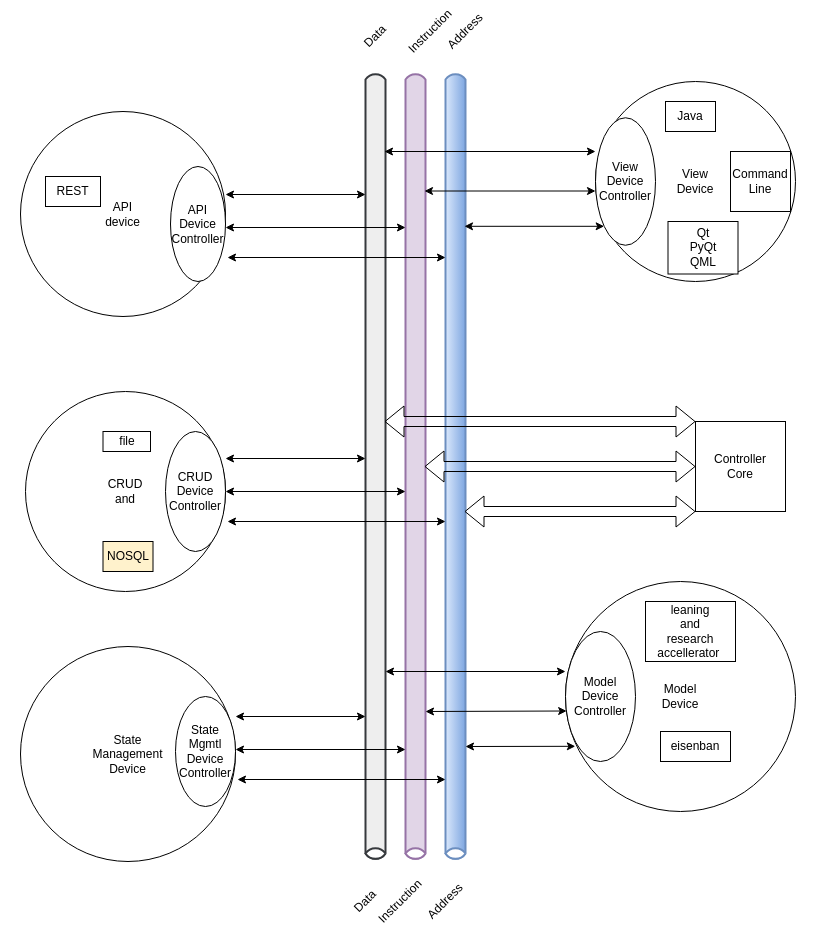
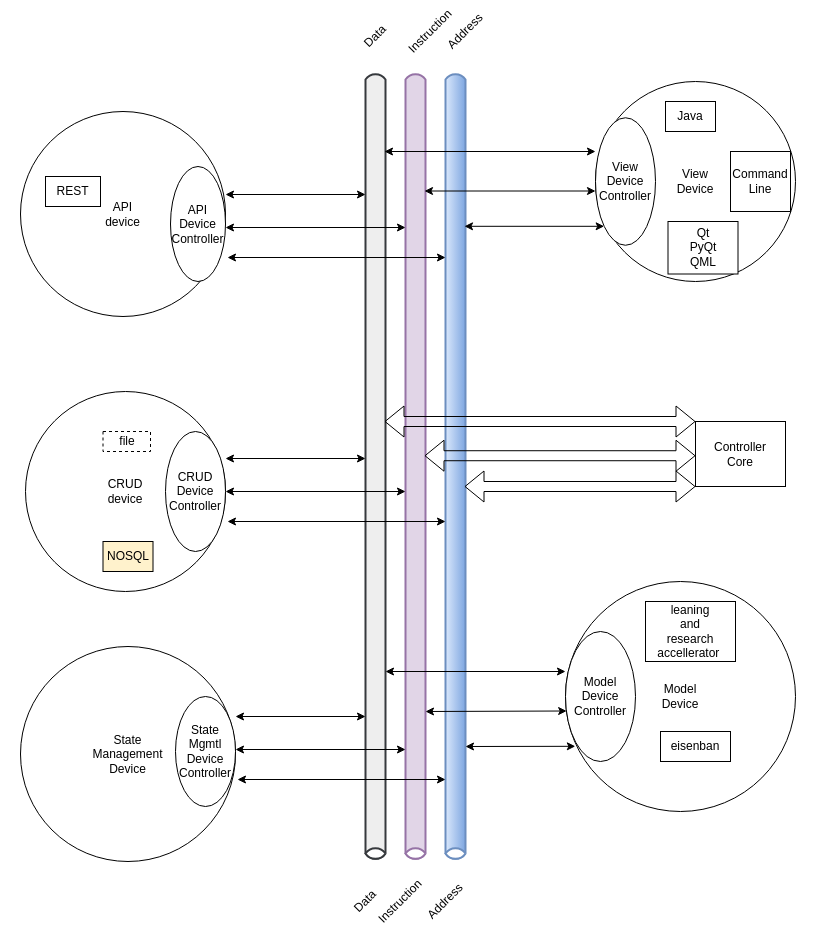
  <mxCell id="0" />
  <mxCell id="1" parent="0" />
- <mxCell id="2" value="Controller&lt;br&gt;Core" style="rounded=0;whiteSpace=wrap;html=1;" parent="1" vertex="1"><mxGeometry x="695" y="420" width="90" height="90" as="geometry" /></mxCell>
+ <mxCell id="2" value="Controller&lt;br&gt;Core" style="rounded=0;whiteSpace=wrap;html=1;" parent="1" vertex="1"><mxGeometry x="695" y="420" width="90" height="65" as="geometry" /></mxCell>
  <mxCell id="3" value="View&lt;br&gt;Device" style="ellipse;whiteSpace=wrap;html=1;aspect=fixed;labelPosition=center;verticalLabelPosition=middle;align=center;verticalAlign=middle;" parent="1" vertex="1"><mxGeometry x="595" y="80" width="200" height="200" as="geometry" /></mxCell>
  <mxCell id="4" value="Command&lt;br&gt;Line" style="whiteSpace=wrap;html=1;aspect=fixed;" parent="1" vertex="1"><mxGeometry x="730" y="150" width="60" height="60" as="geometry" /></mxCell>
  <mxCell id="5" value="Qt&lt;br&gt;PyQt&lt;br&gt;QML" style="rounded=0;whiteSpace=wrap;html=1;" parent="1" vertex="1"><mxGeometry x="667.5" y="220" width="70" height="52.5" as="geometry" /></mxCell>
  <mxCell id="6" value="Java" style="rounded=0;whiteSpace=wrap;html=1;" parent="1" vertex="1"><mxGeometry x="665" y="100" width="50" height="30" as="geometry" /></mxCell>
  <mxCell id="7" value="View&lt;br&gt;Device&lt;br&gt;Controller" style="ellipse;whiteSpace=wrap;html=1;" parent="1" vertex="1"><mxGeometry x="595" y="116.25" width="60" height="127.5" as="geometry" /></mxCell>
  <mxCell id="8" value="Model&lt;br&gt;Device" style="ellipse;whiteSpace=wrap;html=1;aspect=fixed;labelPosition=center;verticalLabelPosition=middle;align=center;verticalAlign=middle;" parent="1" vertex="1"><mxGeometry x="565" y="580" width="230" height="230" as="geometry" /></mxCell>
  <mxCell id="9" value="Model&lt;br&gt;Device&lt;br&gt;Controller" style="ellipse;whiteSpace=wrap;html=1;" parent="1" vertex="1"><mxGeometry x="565" y="630" width="70" height="130" as="geometry" /></mxCell>
  <mxCell id="10" value="State&lt;br&gt;Management&lt;br&gt;Device" style="ellipse;whiteSpace=wrap;html=1;aspect=fixed;" parent="1" vertex="1"><mxGeometry x="20" y="645" width="215" height="215" as="geometry" /></mxCell>
  <mxCell id="11" value="State Mgmtl Device&lt;br&gt;Controller" style="ellipse;whiteSpace=wrap;html=1;" parent="1" vertex="1"><mxGeometry x="175" y="695" width="60" height="110" as="geometry" /></mxCell>
- <mxCell id="12" value="CRUD&lt;br&gt;and" style="ellipse;whiteSpace=wrap;html=1;aspect=fixed;" parent="1" vertex="1"><mxGeometry x="25" y="390" width="200" height="200" as="geometry" /></mxCell>
+ <mxCell id="12" value="CRUD&lt;br&gt;device" style="ellipse;whiteSpace=wrap;html=1;aspect=fixed;" parent="1" vertex="1"><mxGeometry x="25" y="390" width="200" height="200" as="geometry" /></mxCell>
  <mxCell id="13" value="CRUD Device&lt;br&gt;Controller" style="ellipse;whiteSpace=wrap;html=1;" parent="1" vertex="1"><mxGeometry x="165" y="430" width="60" height="120" as="geometry" /></mxCell>
  <mxCell id="14" value="API&lt;br&gt;device" style="ellipse;whiteSpace=wrap;html=1;aspect=fixed;" parent="1" vertex="1"><mxGeometry x="20" y="110" width="205" height="205" as="geometry" /></mxCell>
  <mxCell id="15" value="API&lt;br&gt;Device&lt;br&gt;Controller" style="ellipse;whiteSpace=wrap;html=1;" parent="1" vertex="1"><mxGeometry x="170" y="165" width="55" height="115" as="geometry" /></mxCell>
  <mxCell id="16" value="" style="html=1;outlineConnect=0;fillColor=#dae8fc;strokeColor=#6c8ebf;gradientDirection=north;strokeWidth=2;shape=mxgraph.networks.bus;gradientColor=#7ea6e0;gradientDirection=north;perimeter=backbonePerimeter;backboneSize=20;direction=south;labelPosition=center;verticalLabelPosition=top;align=center;verticalAlign=bottom;" parent="1" vertex="1"><mxGeometry x="445" y="70" width="20" height="790" as="geometry" /></mxCell>
  <mxCell id="17" value="Address" style="text;html=1;strokeColor=none;fillColor=none;align=center;verticalAlign=middle;whiteSpace=wrap;rounded=0;rotation=315;" parent="1" vertex="1"><mxGeometry x="445" y="20" width="40" height="20" as="geometry" /></mxCell>
  <mxCell id="18" value="Instruction" style="text;html=1;strokeColor=none;fillColor=none;align=center;verticalAlign=middle;whiteSpace=wrap;rounded=0;rotation=315;" parent="1" vertex="1"><mxGeometry x="395" y="20" width="70" height="20" as="geometry" /></mxCell>
  <mxCell id="19" value="Data" style="text;html=1;strokeColor=none;fillColor=none;align=center;verticalAlign=middle;whiteSpace=wrap;rounded=0;rotation=315;" parent="1" vertex="1"><mxGeometry x="355" y="25" width="40" height="20" as="geometry" /></mxCell>
  <mxCell id="20" value="" style="html=1;outlineConnect=0;fillColor=#e1d5e7;strokeColor=#9673a6;gradientDirection=north;strokeWidth=2;shape=mxgraph.networks.bus;gradientDirection=north;perimeter=backbonePerimeter;backboneSize=20;direction=south;labelPosition=center;verticalLabelPosition=top;align=center;verticalAlign=bottom;" parent="1" vertex="1"><mxGeometry x="405" y="70" width="20" height="790" as="geometry" /></mxCell>
  <mxCell id="21" value="" style="html=1;outlineConnect=0;fillColor=#eeeeee;gradientDirection=north;strokeWidth=2;shape=mxgraph.networks.bus;gradientDirection=north;perimeter=backbonePerimeter;backboneSize=20;direction=south;labelPosition=center;verticalLabelPosition=top;align=center;verticalAlign=bottom;strokeColor=#36393d;" parent="1" vertex="1"><mxGeometry x="365" y="70" width="20" height="790" as="geometry" /></mxCell>
  <mxCell id="22" value="" style="shape=flexArrow;endArrow=classic;startArrow=classic;html=1;entryX=0;entryY=1;entryDx=0;entryDy=0;" parent="1" source="16" target="2" edge="1"><mxGeometry width="100" height="100" relative="1" as="geometry"><mxPoint x="625" y="510" as="sourcePoint" /><mxPoint x="355" y="450" as="targetPoint" /></mxGeometry></mxCell>
  <mxCell id="23" value="" style="shape=flexArrow;endArrow=classic;startArrow=classic;html=1;" parent="1" source="20" target="2" edge="1"><mxGeometry width="100" height="100" relative="1" as="geometry"><mxPoint x="255" y="620" as="sourcePoint" /><mxPoint x="355" y="520" as="targetPoint" /></mxGeometry></mxCell>
  <mxCell id="24" value="" style="shape=flexArrow;endArrow=classic;startArrow=classic;html=1;entryX=0;entryY=0;entryDx=0;entryDy=0;" parent="1" source="21" target="2" edge="1"><mxGeometry width="100" height="100" relative="1" as="geometry"><mxPoint x="255" y="620" as="sourcePoint" /><mxPoint x="355" y="520" as="targetPoint" /></mxGeometry></mxCell>
  <mxCell id="25" value="REST" style="rounded=0;whiteSpace=wrap;html=1;" parent="1" vertex="1"><mxGeometry x="45" y="175" width="55" height="30" as="geometry" /></mxCell>
  <mxCell id="26" value="leaning&lt;br&gt;and&lt;br&gt;research&lt;br&gt;accellerator&amp;nbsp;" style="rounded=0;whiteSpace=wrap;html=1;" parent="1" vertex="1"><mxGeometry x="645" y="600" width="90" height="60" as="geometry" /></mxCell>
  <mxCell id="27" value="eisenban" style="rounded=0;whiteSpace=wrap;html=1;" parent="1" vertex="1"><mxGeometry x="660" y="730" width="70" height="30" as="geometry" /></mxCell>
  <mxCell id="28" value="NOSQL" style="rounded=0;whiteSpace=wrap;html=1;fillColor=#fff2cc;" parent="1" vertex="1"><mxGeometry x="102.5" y="540" width="50" height="30" as="geometry" /></mxCell>
- <mxCell id="29" value="file" style="rounded=0;whiteSpace=wrap;html=1;" parent="1" vertex="1"><mxGeometry x="102.5" y="430" width="47.5" height="20" as="geometry" /></mxCell>
+ <mxCell id="29" value="file" style="rounded=0;whiteSpace=wrap;html=1;dashed=1;" parent="1" vertex="1"><mxGeometry x="102.5" y="430" width="47.5" height="20" as="geometry" /></mxCell>
  <mxCell id="30" value="Address" style="text;html=1;strokeColor=none;fillColor=none;align=center;verticalAlign=middle;whiteSpace=wrap;rounded=0;rotation=315;" parent="1" vertex="1"><mxGeometry x="425" y="890" width="40" height="20" as="geometry" /></mxCell>
  <mxCell id="31" value="Instruction" style="text;html=1;strokeColor=none;fillColor=none;align=center;verticalAlign=middle;whiteSpace=wrap;rounded=0;rotation=315;" parent="1" vertex="1"><mxGeometry x="365" y="890" width="70" height="20" as="geometry" /></mxCell>
  <mxCell id="32" value="Data" style="text;html=1;strokeColor=none;fillColor=none;align=center;verticalAlign=middle;whiteSpace=wrap;rounded=0;rotation=315;" parent="1" vertex="1"><mxGeometry x="345" y="890" width="40" height="20" as="geometry" /></mxCell>
  <mxCell id="33" value="" style="endArrow=classic;startArrow=classic;html=1;exitX=1;exitY=0.225;exitDx=0;exitDy=0;exitPerimeter=0;" parent="1" source="13" target="21" edge="1"><mxGeometry width="50" height="50" relative="1" as="geometry"><mxPoint x="275" y="500" as="sourcePoint" /><mxPoint x="355" y="457" as="targetPoint" /></mxGeometry></mxCell>
  <mxCell id="34" value="" style="endArrow=classic;startArrow=classic;html=1;exitX=1;exitY=0.5;exitDx=0;exitDy=0;" parent="1" source="12" edge="1"><mxGeometry width="50" height="50" relative="1" as="geometry"><mxPoint x="205.711" y="429.289" as="sourcePoint" /><mxPoint x="405" y="490" as="targetPoint" /></mxGeometry></mxCell>
  <mxCell id="35" value="" style="endArrow=classic;startArrow=classic;html=1;exitX=1.033;exitY=0.75;exitDx=0;exitDy=0;exitPerimeter=0;" parent="1" source="13" target="16" edge="1"><mxGeometry width="50" height="50" relative="1" as="geometry"><mxPoint x="185" y="570" as="sourcePoint" /><mxPoint x="382" y="439" as="targetPoint" /></mxGeometry></mxCell>
  <mxCell id="36" value="" style="endArrow=classic;startArrow=classic;html=1;exitX=1;exitY=0.225;exitDx=0;exitDy=0;exitPerimeter=0;" parent="1" edge="1"><mxGeometry width="50" height="50" relative="1" as="geometry"><mxPoint x="225" y="193" as="sourcePoint" /><mxPoint x="365" y="193" as="targetPoint" /></mxGeometry></mxCell>
  <mxCell id="37" value="" style="endArrow=classic;startArrow=classic;html=1;exitX=1;exitY=0.5;exitDx=0;exitDy=0;" parent="1" edge="1"><mxGeometry width="50" height="50" relative="1" as="geometry"><mxPoint x="225" y="226" as="sourcePoint" /><mxPoint x="405" y="226" as="targetPoint" /></mxGeometry></mxCell>
  <mxCell id="38" value="" style="endArrow=classic;startArrow=classic;html=1;exitX=1.033;exitY=0.75;exitDx=0;exitDy=0;exitPerimeter=0;" parent="1" edge="1"><mxGeometry width="50" height="50" relative="1" as="geometry"><mxPoint x="226.98" y="256" as="sourcePoint" /><mxPoint x="445" y="256" as="targetPoint" /></mxGeometry></mxCell>
  <mxCell id="39" value="" style="endArrow=classic;startArrow=classic;html=1;exitX=1;exitY=0.225;exitDx=0;exitDy=0;exitPerimeter=0;" parent="1" edge="1"><mxGeometry width="50" height="50" relative="1" as="geometry"><mxPoint x="235" y="715" as="sourcePoint" /><mxPoint x="365" y="715" as="targetPoint" /></mxGeometry></mxCell>
  <mxCell id="40" value="" style="endArrow=classic;startArrow=classic;html=1;exitX=1;exitY=0.5;exitDx=0;exitDy=0;" parent="1" edge="1"><mxGeometry width="50" height="50" relative="1" as="geometry"><mxPoint x="235" y="748" as="sourcePoint" /><mxPoint x="405" y="748" as="targetPoint" /></mxGeometry></mxCell>
  <mxCell id="41" value="" style="endArrow=classic;startArrow=classic;html=1;exitX=1.033;exitY=0.75;exitDx=0;exitDy=0;exitPerimeter=0;" parent="1" target="16" edge="1"><mxGeometry width="50" height="50" relative="1" as="geometry"><mxPoint x="236.98" y="778" as="sourcePoint" /><mxPoint x="435" y="778" as="targetPoint" /></mxGeometry></mxCell>
  <mxCell id="42" value="" style="endArrow=classic;startArrow=classic;html=1;" parent="1" source="21" edge="1"><mxGeometry width="50" height="50" relative="1" as="geometry"><mxPoint x="465" y="150" as="sourcePoint" /><mxPoint x="595" y="150" as="targetPoint" /></mxGeometry></mxCell>
  <mxCell id="43" value="" style="endArrow=classic;startArrow=classic;html=1;" parent="1" source="20" edge="1"><mxGeometry width="50" height="50" relative="1" as="geometry"><mxPoint x="495" y="190" as="sourcePoint" /><mxPoint x="595" y="189.5" as="targetPoint" /></mxGeometry></mxCell>
  <mxCell id="44" value="" style="endArrow=classic;startArrow=classic;html=1;entryX=0;entryY=1;entryDx=0;entryDy=0;" parent="1" source="16" target="7" edge="1"><mxGeometry width="50" height="50" relative="1" as="geometry"><mxPoint x="495" y="222" as="sourcePoint" /><mxPoint x="565" y="222" as="targetPoint" /></mxGeometry></mxCell>
  <mxCell id="45" value="" style="endArrow=classic;startArrow=classic;html=1;" parent="1" edge="1"><mxGeometry width="50" height="50" relative="1" as="geometry"><mxPoint x="385" y="670" as="sourcePoint" /><mxPoint x="565" y="670" as="targetPoint" /></mxGeometry></mxCell>
  <mxCell id="46" value="" style="endArrow=classic;startArrow=classic;html=1;" parent="1" edge="1"><mxGeometry width="50" height="50" relative="1" as="geometry"><mxPoint x="425" y="710" as="sourcePoint" /><mxPoint x="566.17" y="709.5" as="targetPoint" /></mxGeometry></mxCell>
  <mxCell id="47" value="" style="endArrow=classic;startArrow=classic;html=1;entryX=0;entryY=1;entryDx=0;entryDy=0;" parent="1" edge="1"><mxGeometry width="50" height="50" relative="1" as="geometry"><mxPoint x="465" y="745" as="sourcePoint" /><mxPoint x="574.832" y="744.811" as="targetPoint" /></mxGeometry></mxCell>
